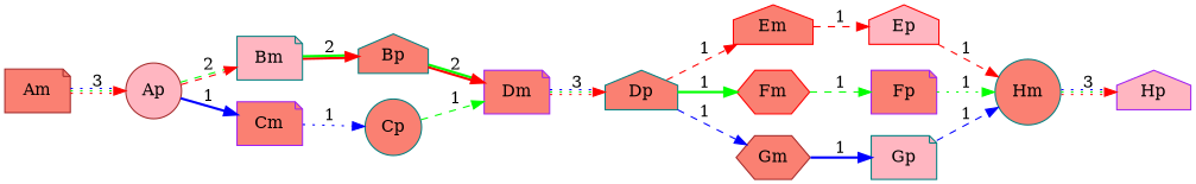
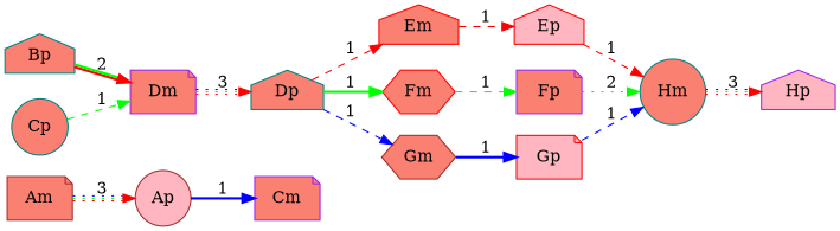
  digraph {
    rankdir=LR
    node [color=teal fillcolor=salmon shape=note style=filled]
    edge [color=blue style=dashed]
    Am [color=brown]
    Ap [color=brown fillcolor=lightpink shape=circle]
-   Bm [fillcolor=lightpink]
    Cm [color=purple]
    Bp [shape=house]
    Cp [shape=circle]
    Dm [color=purple]
    Dp [shape=house]
    Em [color=red shape=house]
    Fm [color=red shape=hexagon]
    Gm [color=brown shape=hexagon]
    Ep [color=red fillcolor=lightpink shape=house]
    Fp [color=purple]
-   Gp [fillcolor=lightpink]
+   Gp [color=red fillcolor=lightpink]
    Hm [shape=circle]
    Hp [color=purple fillcolor=lightpink shape=house]
    Am -> Ap [color="red:green:blue" label=3 style=dotted]
-   Ap -> Bm [color="red:green" label=2]
    Ap -> Cm [label=1 style=bold]
-   Bm -> Bp [color="red:green" label=2 style=bold]
-   Cm -> Cp [label=1 style=dotted]
    Bp -> Dm [color="red:green" label=2 style=bold]
    Cp -> Dm [color=green label=1]
    Dm -> Dp [color="red:green:blue" label=3 style=dotted]
    Dp -> Em [color=red label=1]
    Dp -> Fm [color=green label=1 style=bold]
    Dp -> Gm [label=1]
    Em -> Ep [color=red label=1]
    Fm -> Fp [color=green label=1]
    Gm -> Gp [label=1 style=bold]
    Ep -> Hm [color=red label=1]
-   Fp -> Hm [color=green label=1 style=dotted]
+   Fp -> Hm [color=green label=2 style=dotted]
    Gp -> Hm [label=1]
    Hm -> Hp [color="red:green:blue" label=3 style=dotted]
  }
